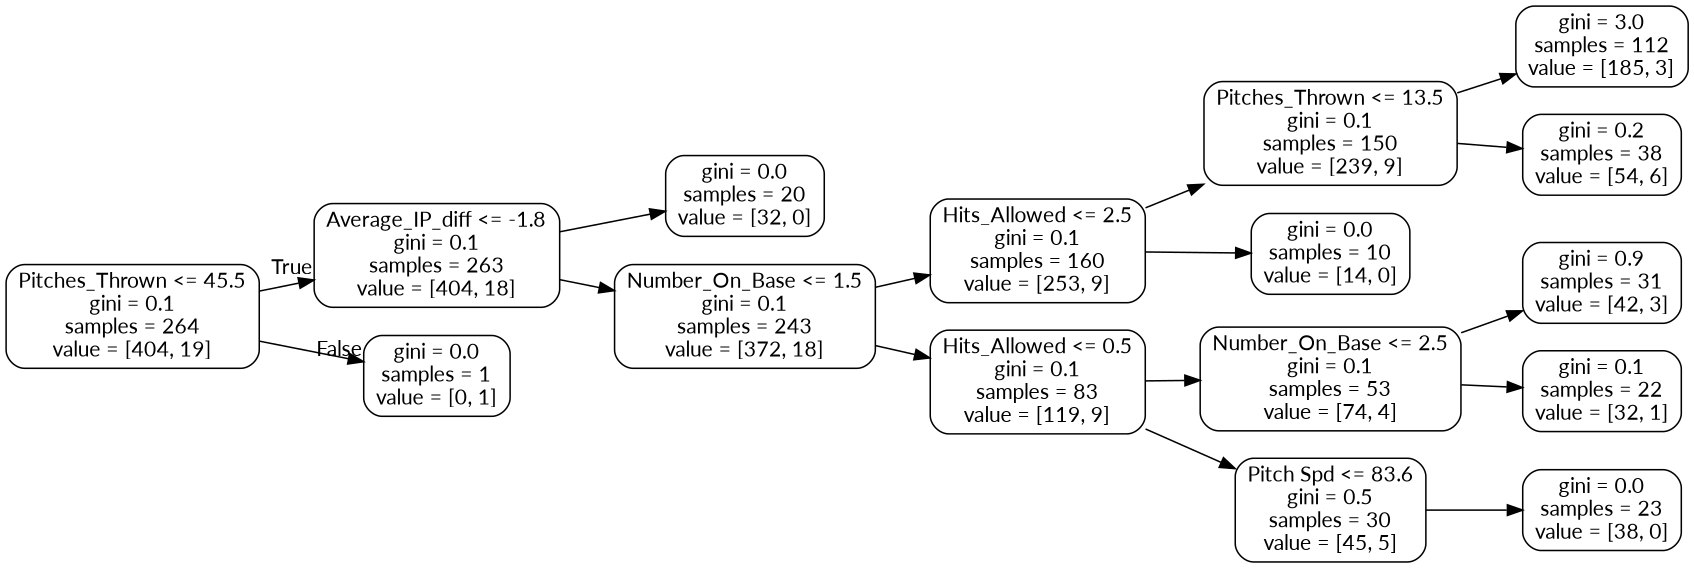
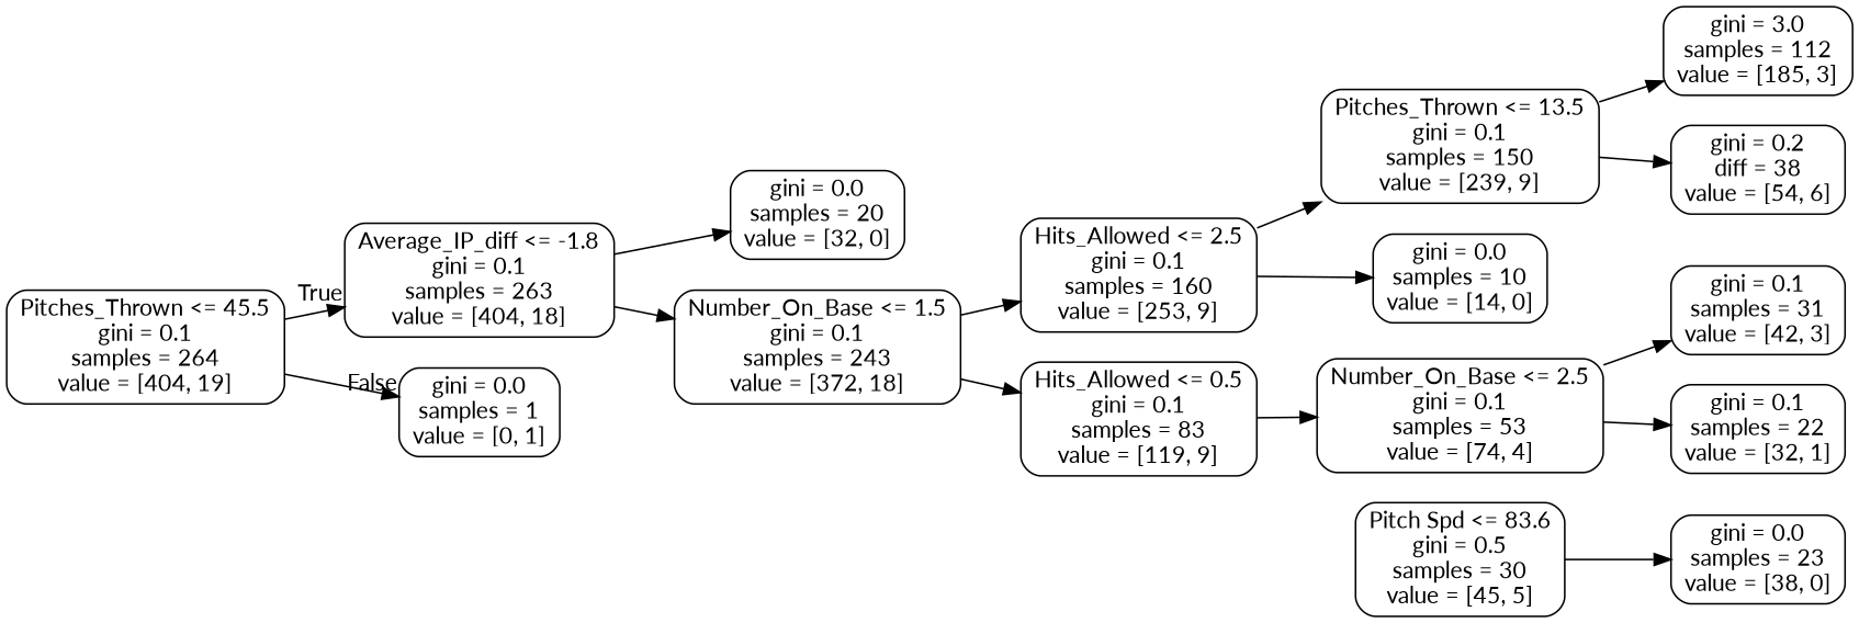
  digraph {
    fontname=Lato
    rankdir=LR
    node [color=black fontname=Lato shape=box style=rounded]
    edge [fontname=Lato]
    n1 [label="Pitches_Thrown <= 45.5\ngini = 0.1\nsamples = 264\nvalue = [404, 19]"]
    n2 [label="Average_IP_diff <= -1.8\ngini = 0.1\nsamples = 263\nvalue = [404, 18]"]
    n3 [label="gini = 0.0\nsamples = 1\nvalue = [0, 1]"]
    n4 [label="gini = 0.0\nsamples = 20\nvalue = [32, 0]"]
    n5 [label="Number_On_Base <= 1.5\ngini = 0.1\nsamples = 243\nvalue = [372, 18]"]
    n6 [label="Hits_Allowed <= 2.5\ngini = 0.1\nsamples = 160\nvalue = [253, 9]"]
    n7 [label="Hits_Allowed <= 0.5\ngini = 0.1\nsamples = 83\nvalue = [119, 9]"]
    n8 [label="Pitches_Thrown <= 13.5\ngini = 0.1\nsamples = 150\nvalue = [239, 9]"]
    n9 [label="gini = 0.0\nsamples = 10\nvalue = [14, 0]"]
    n10 [label="Number_On_Base <= 2.5\ngini = 0.1\nsamples = 53\nvalue = [74, 4]"]
    n11 [label="Pitch Spd <= 83.6\ngini = 0.5\nsamples = 30\nvalue = [45, 5]"]
    n12 [label="gini = 3.0\nsamples = 112\nvalue = [185, 3]"]
-   n13 [label="gini = 0.2\nsamples = 38\nvalue = [54, 6]"]
-   n14 [label="gini = 0.9\nsamples = 31\nvalue = [42, 3]"]
+   n13 [label="gini = 0.2\ndiff = 38\nvalue = [54, 6]"]
+   n14 [label="gini = 0.1\nsamples = 31\nvalue = [42, 3]"]
    n15 [label="gini = 0.1\nsamples = 22\nvalue = [32, 1]"]
    n16 [label="gini = 0.0\nsamples = 23\nvalue = [38, 0]"]
    n1 -> n2 [headlabel=True labelangle=45 labeldistance=2.5]
    n1 -> n3 [headlabel=False labelangle=-45 labeldistance=2.5]
    n2 -> n4
    n2 -> n5
    n5 -> n6
    n5 -> n7
    n6 -> n8
    n6 -> n9
    n7 -> n10
-   n7 -> n11
    n8 -> n12
    n8 -> n13
    n10 -> n14
    n10 -> n15
    n11 -> n16
  }
